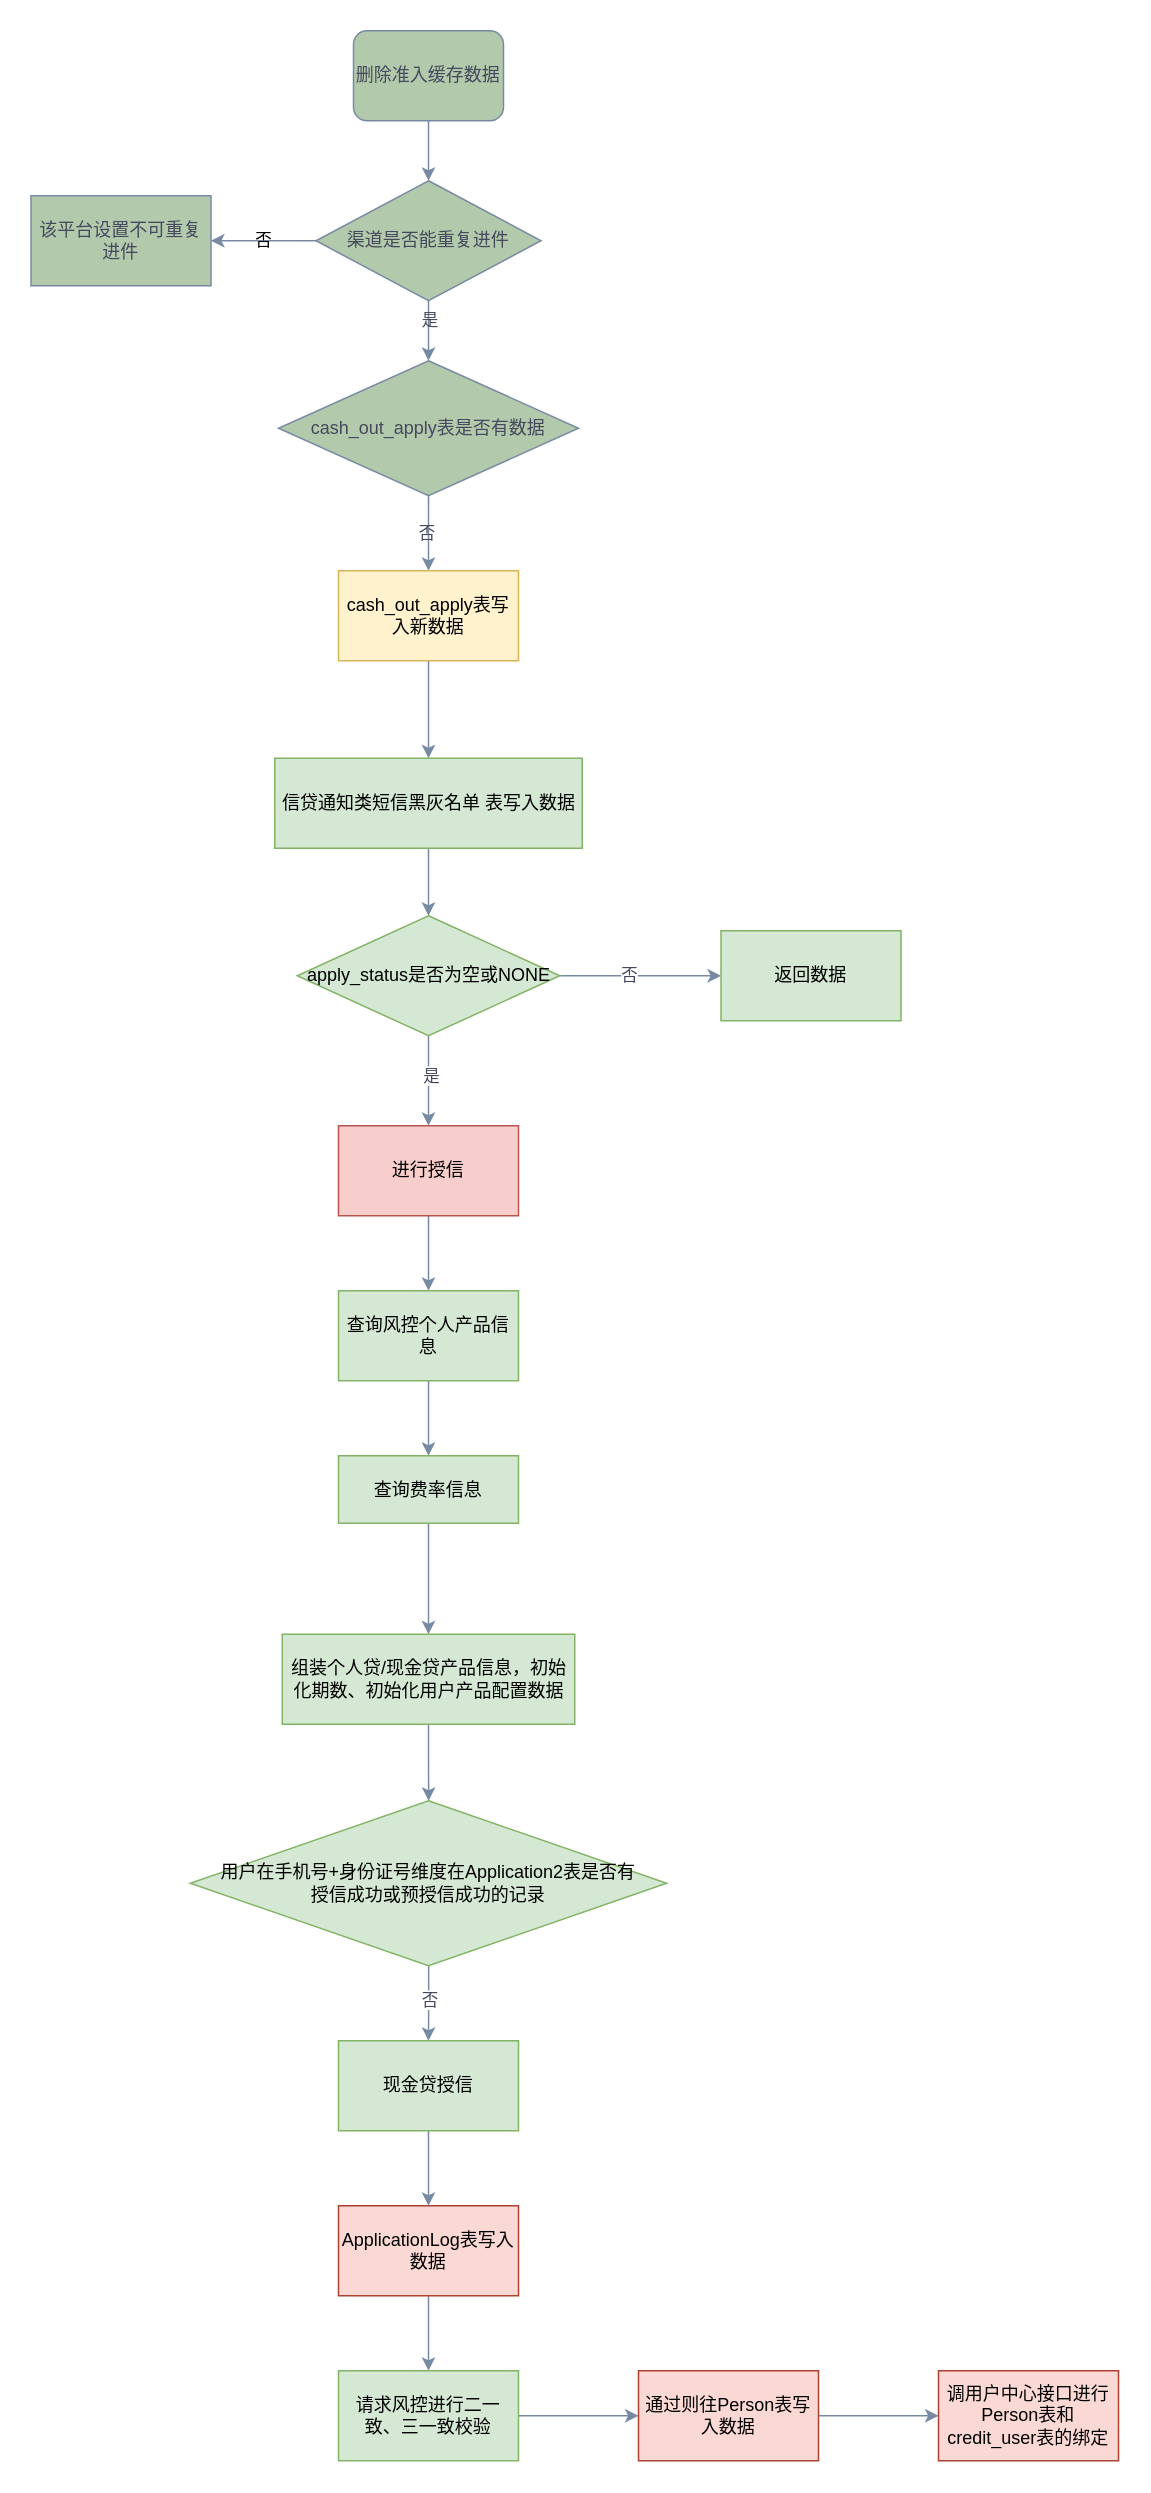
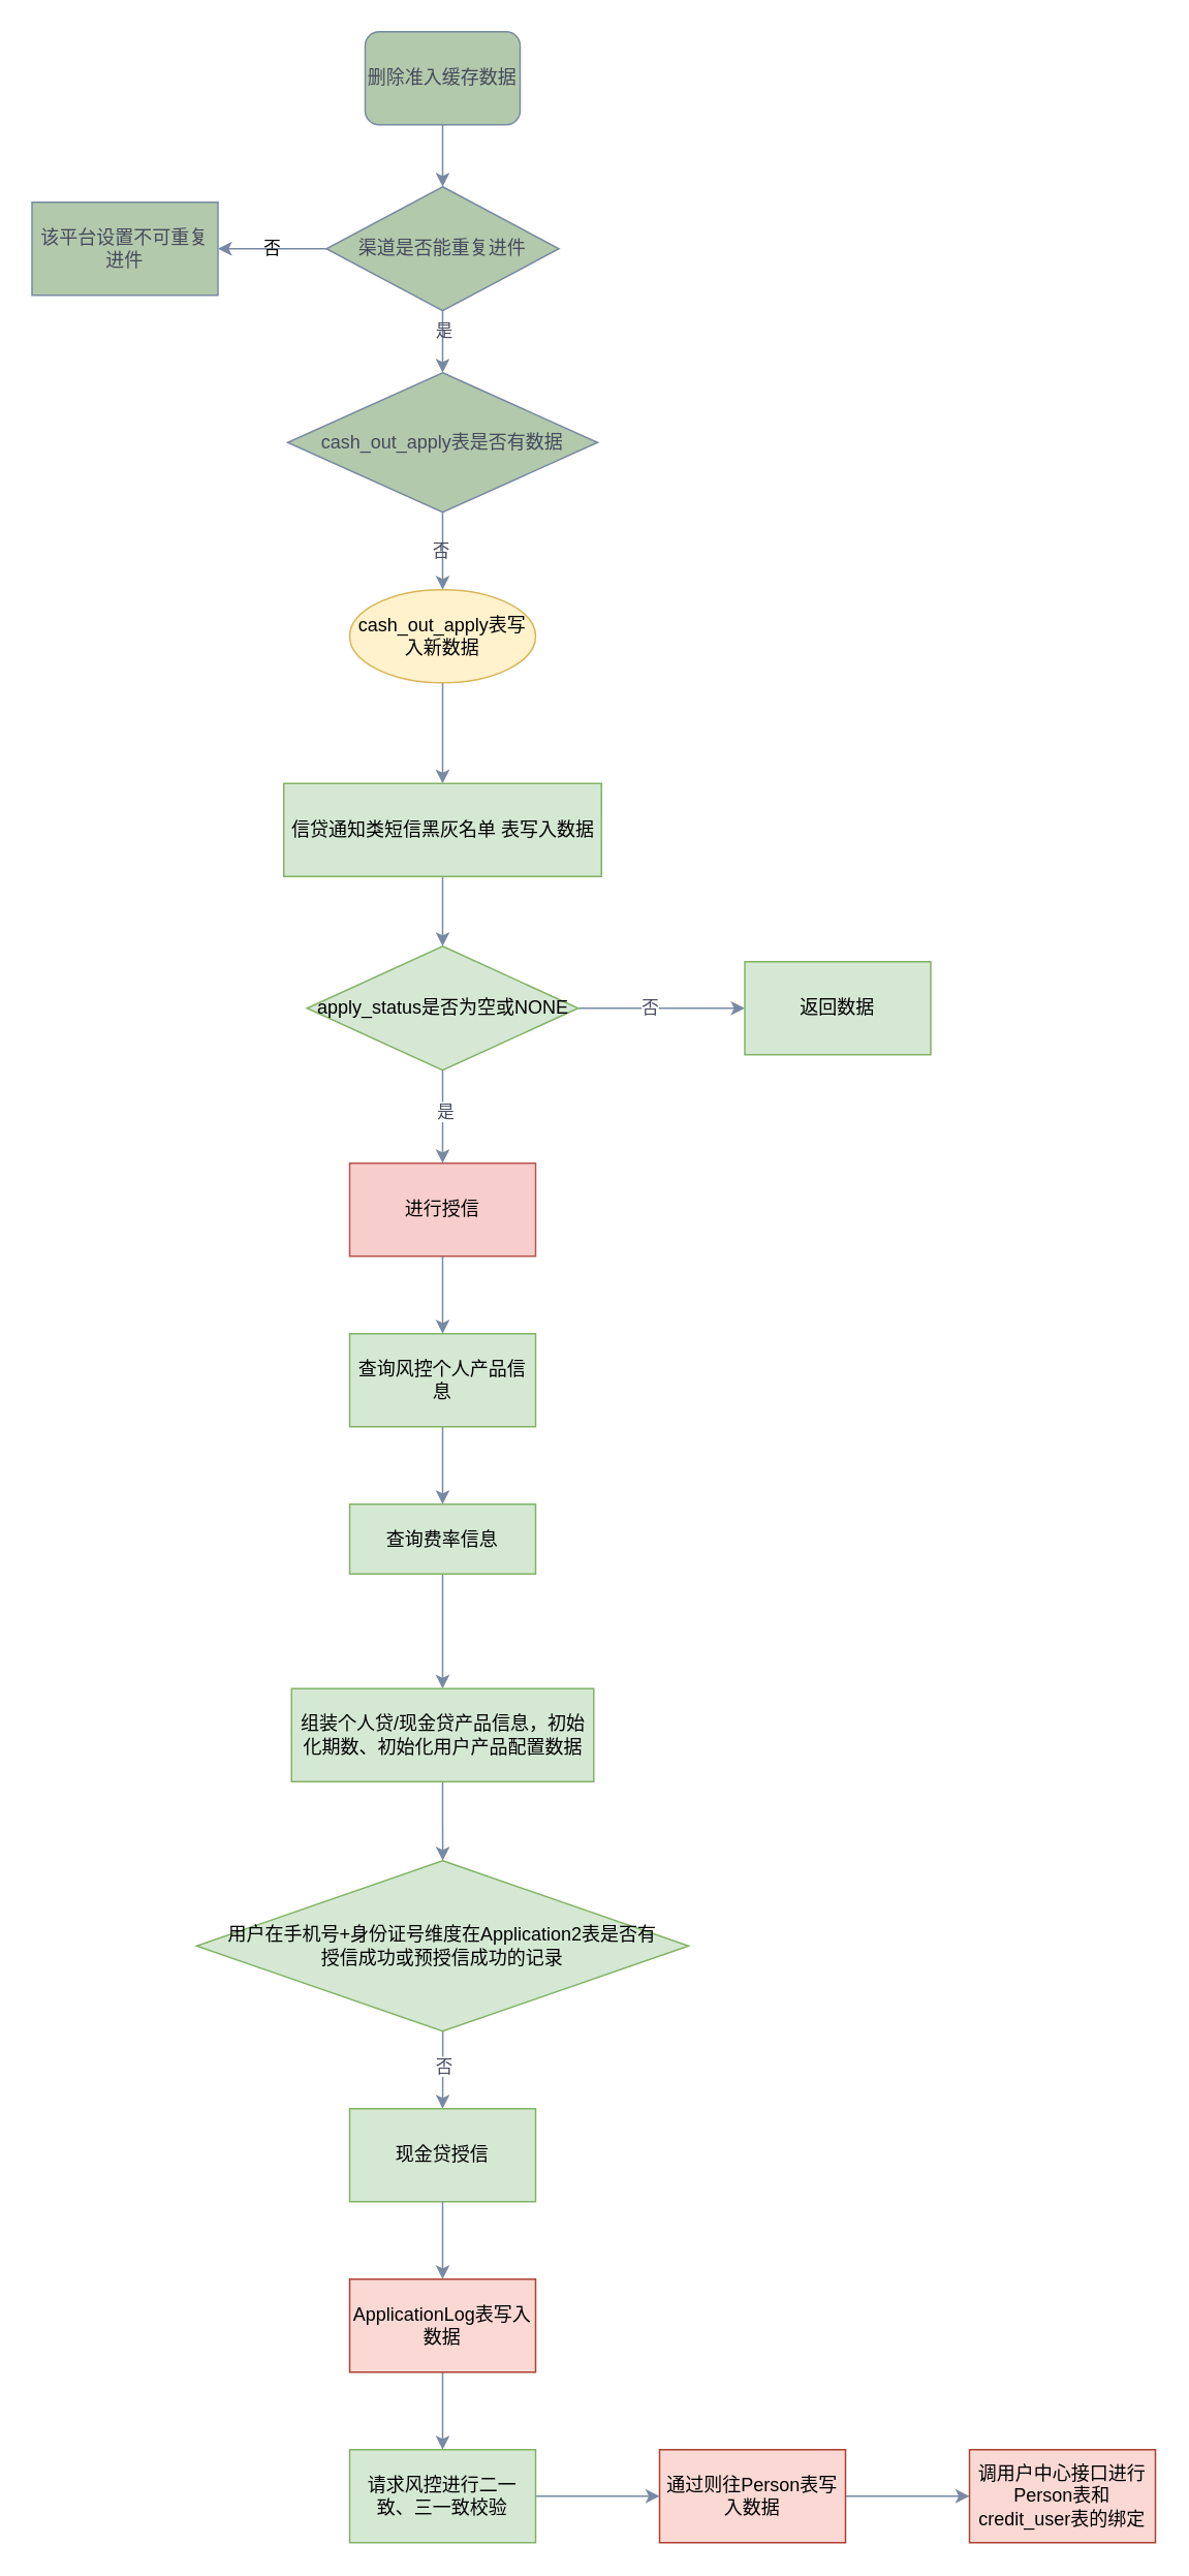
  <mxCell id="0" />
  <mxCell id="1" parent="0" />
  <mxCell id="2" style="edgeStyle=orthogonalEdgeStyle;rounded=0;orthogonalLoop=1;jettySize=auto;html=1;entryX=0.5;entryY=0;entryDx=0;entryDy=0;labelBackgroundColor=none;strokeColor=#788AA3;fontColor=default;" edge="1" parent="1" source="3" target="7"><mxGeometry relative="1" as="geometry" /></mxCell>
  <mxCell id="3" value="删除准入缓存数据" style="rounded=1;whiteSpace=wrap;html=1;labelBackgroundColor=none;fillColor=#B2C9AB;strokeColor=#788AA3;fontColor=#46495D;" vertex="1" parent="1"><mxGeometry x="235" y="20" width="100" height="60" as="geometry" /></mxCell>
  <mxCell id="4" value="否" style="edgeStyle=orthogonalEdgeStyle;rounded=0;orthogonalLoop=1;jettySize=auto;html=1;labelBackgroundColor=none;strokeColor=#788AA3;fontColor=default;" edge="1" parent="1" source="7" target="8"><mxGeometry relative="1" as="geometry" /></mxCell>
  <mxCell id="5" value="" style="edgeStyle=orthogonalEdgeStyle;rounded=0;orthogonalLoop=1;jettySize=auto;html=1;labelBackgroundColor=none;strokeColor=#788AA3;fontColor=default;" edge="1" parent="1" source="7" target="11"><mxGeometry relative="1" as="geometry" /></mxCell>
  <mxCell id="6" value="是" style="edgeLabel;html=1;align=center;verticalAlign=middle;resizable=0;points=[];labelBackgroundColor=none;fontColor=#46495D;" vertex="1" connectable="0" parent="5"><mxGeometry x="-0.425" y="3" relative="1" as="geometry"><mxPoint x="-3" as="offset" /></mxGeometry></mxCell>
  <mxCell id="7" value="渠道是否能重复进件" style="rhombus;whiteSpace=wrap;html=1;labelBackgroundColor=none;fillColor=#B2C9AB;strokeColor=#788AA3;fontColor=#46495D;" vertex="1" parent="1"><mxGeometry x="210" y="120" width="150" height="80" as="geometry" /></mxCell>
  <mxCell id="8" value="该平台设置不可重复进件" style="whiteSpace=wrap;labelBackgroundColor=none;fillColor=#B2C9AB;strokeColor=#788AA3;fontColor=#46495D;" vertex="1" parent="1"><mxGeometry x="20" y="130" width="120" height="60" as="geometry" /></mxCell>
  <mxCell id="9" value="" style="edgeStyle=orthogonalEdgeStyle;rounded=0;orthogonalLoop=1;jettySize=auto;html=1;labelBackgroundColor=none;strokeColor=#788AA3;fontColor=default;" edge="1" parent="1" source="11" target="13"><mxGeometry relative="1" as="geometry" /></mxCell>
  <mxCell id="10" value="否" style="edgeLabel;html=1;align=center;verticalAlign=middle;resizable=0;points=[];labelBackgroundColor=none;fontColor=#46495D;" vertex="1" connectable="0" parent="9"><mxGeometry x="-0.05" y="-2" relative="1" as="geometry"><mxPoint as="offset" /></mxGeometry></mxCell>
  <mxCell id="11" value="cash_out_apply表是否有数据" style="rhombus;whiteSpace=wrap;labelBackgroundColor=none;fillColor=#B2C9AB;strokeColor=#788AA3;fontColor=#46495D;" vertex="1" parent="1"><mxGeometry x="185" y="240" width="200" height="90" as="geometry" /></mxCell>
  <mxCell id="12" value="" style="edgeStyle=orthogonalEdgeStyle;rounded=0;orthogonalLoop=1;jettySize=auto;html=1;strokeColor=#788AA3;fontColor=#46495D;fillColor=#B2C9AB;" edge="1" parent="1" source="13" target="15"><mxGeometry relative="1" as="geometry" /></mxCell>
- <mxCell id="13" value="cash_out_apply表写入新数据" style="whiteSpace=wrap;html=1;labelBackgroundColor=none;fillColor=#fff2cc;strokeColor=#d6b656;" vertex="1" parent="1"><mxGeometry x="225" y="380" width="120" height="60" as="geometry" /></mxCell>
+ <mxCell id="13" value="cash_out_apply表写入新数据" style="ellipse;whiteSpace=wrap;html=1;labelBackgroundColor=none;fillColor=#fff2cc;strokeColor=#d6b656;" vertex="1" parent="1"><mxGeometry x="225" y="380" width="120" height="60" as="geometry" /></mxCell>
  <mxCell id="14" value="" style="edgeStyle=orthogonalEdgeStyle;rounded=0;orthogonalLoop=1;jettySize=auto;html=1;strokeColor=#788AA3;fontColor=#46495D;fillColor=#B2C9AB;" edge="1" parent="1" source="15" target="20"><mxGeometry relative="1" as="geometry" /></mxCell>
  <mxCell id="15" value="信贷通知类短信黑灰名单 表写入数据" style="whiteSpace=wrap;fillColor=#d5e8d4;strokeColor=#82b366;labelBackgroundColor=none;" vertex="1" parent="1"><mxGeometry x="182.5" y="505" width="205" height="60" as="geometry" /></mxCell>
  <mxCell id="16" value="" style="edgeStyle=orthogonalEdgeStyle;rounded=0;orthogonalLoop=1;jettySize=auto;html=1;strokeColor=#788AA3;fontColor=#46495D;fillColor=#B2C9AB;" edge="1" parent="1" source="20" target="21"><mxGeometry relative="1" as="geometry" /></mxCell>
  <mxCell id="17" value="否" style="edgeLabel;html=1;align=center;verticalAlign=middle;resizable=0;points=[];fontColor=#46495D;" vertex="1" connectable="0" parent="16"><mxGeometry x="-0.172" y="1" relative="1" as="geometry"><mxPoint x="1" as="offset" /></mxGeometry></mxCell>
  <mxCell id="18" value="" style="edgeStyle=orthogonalEdgeStyle;rounded=0;orthogonalLoop=1;jettySize=auto;html=1;strokeColor=#788AA3;fontColor=#46495D;fillColor=#B2C9AB;" edge="1" parent="1" source="20" target="23"><mxGeometry relative="1" as="geometry" /></mxCell>
  <mxCell id="19" value="是" style="edgeLabel;html=1;align=center;verticalAlign=middle;resizable=0;points=[];fontColor=#46495D;" vertex="1" connectable="0" parent="18"><mxGeometry x="-0.133" y="1" relative="1" as="geometry"><mxPoint as="offset" /></mxGeometry></mxCell>
  <mxCell id="20" value="apply_status是否为空或NONE" style="rhombus;whiteSpace=wrap;fillColor=#d5e8d4;strokeColor=#82b366;labelBackgroundColor=none;" vertex="1" parent="1"><mxGeometry x="197.5" y="610" width="175" height="80" as="geometry" /></mxCell>
  <mxCell id="21" value="返回数据" style="whiteSpace=wrap;html=1;fillColor=#d5e8d4;strokeColor=#82b366;labelBackgroundColor=none;" vertex="1" parent="1"><mxGeometry x="480" y="620" width="120" height="60" as="geometry" /></mxCell>
  <mxCell id="22" value="" style="edgeStyle=orthogonalEdgeStyle;rounded=0;orthogonalLoop=1;jettySize=auto;html=1;strokeColor=#788AA3;fontColor=#46495D;fillColor=#B2C9AB;" edge="1" parent="1" source="23" target="25"><mxGeometry relative="1" as="geometry" /></mxCell>
  <mxCell id="23" value="进行授信" style="whiteSpace=wrap;html=1;fillColor=#f8cecc;strokeColor=#b85450;labelBackgroundColor=none;" vertex="1" parent="1"><mxGeometry x="225" y="750" width="120" height="60" as="geometry" /></mxCell>
  <mxCell id="24" value="" style="edgeStyle=orthogonalEdgeStyle;rounded=0;orthogonalLoop=1;jettySize=auto;html=1;strokeColor=#788AA3;fontColor=#46495D;fillColor=#B2C9AB;" edge="1" parent="1" source="25" target="27"><mxGeometry relative="1" as="geometry" /></mxCell>
  <mxCell id="25" value="查询风控个人产品信息" style="whiteSpace=wrap;html=1;fillColor=#d5e8d4;strokeColor=#82b366;labelBackgroundColor=none;" vertex="1" parent="1"><mxGeometry x="225" y="860" width="120" height="60" as="geometry" /></mxCell>
  <mxCell id="26" value="" style="edgeStyle=orthogonalEdgeStyle;rounded=0;orthogonalLoop=1;jettySize=auto;html=1;strokeColor=#788AA3;fontColor=#46495D;fillColor=#B2C9AB;" edge="1" parent="1" source="27" target="29"><mxGeometry relative="1" as="geometry" /></mxCell>
  <mxCell id="27" value="查询费率信息" style="whiteSpace=wrap;html=1;fillColor=#d5e8d4;strokeColor=#82b366;labelBackgroundColor=none;" vertex="1" parent="1"><mxGeometry x="225" y="970" width="120" height="45" as="geometry" /></mxCell>
  <mxCell id="28" value="" style="edgeStyle=orthogonalEdgeStyle;rounded=0;orthogonalLoop=1;jettySize=auto;html=1;strokeColor=#788AA3;fontColor=#46495D;fillColor=#B2C9AB;" edge="1" parent="1" source="29" target="32"><mxGeometry relative="1" as="geometry" /></mxCell>
  <mxCell id="29" value="组装个人贷/现金贷产品信息，初始化期数、初始化用户产品配置数据" style="whiteSpace=wrap;html=1;fillColor=#d5e8d4;strokeColor=#82b366;labelBackgroundColor=none;" vertex="1" parent="1"><mxGeometry x="187.5" y="1089" width="195" height="60" as="geometry" /></mxCell>
  <mxCell id="30" value="" style="edgeStyle=orthogonalEdgeStyle;rounded=0;orthogonalLoop=1;jettySize=auto;html=1;strokeColor=#788AA3;fontColor=#46495D;fillColor=#B2C9AB;" edge="1" parent="1" source="32" target="34"><mxGeometry relative="1" as="geometry" /></mxCell>
  <mxCell id="31" value="否" style="edgeLabel;html=1;align=center;verticalAlign=middle;resizable=0;points=[];fontColor=#46495D;" vertex="1" connectable="0" parent="30"><mxGeometry x="-0.067" y="3" relative="1" as="geometry"><mxPoint x="-3" as="offset" /></mxGeometry></mxCell>
  <mxCell id="32" value="用户在手机号+身份证号维度在Application2表是否有&lt;br&gt;授信成功或预授信成功的记录" style="rhombus;whiteSpace=wrap;html=1;fillColor=#d5e8d4;strokeColor=#82b366;labelBackgroundColor=none;" vertex="1" parent="1"><mxGeometry x="126.25" y="1200" width="317.5" height="110" as="geometry" /></mxCell>
  <mxCell id="33" value="" style="edgeStyle=orthogonalEdgeStyle;rounded=0;orthogonalLoop=1;jettySize=auto;html=1;strokeColor=#788AA3;fontColor=#46495D;fillColor=#B2C9AB;" edge="1" parent="1" source="34" target="36"><mxGeometry relative="1" as="geometry" /></mxCell>
  <mxCell id="34" value="现金贷授信" style="whiteSpace=wrap;html=1;fillColor=#d5e8d4;strokeColor=#82b366;labelBackgroundColor=none;" vertex="1" parent="1"><mxGeometry x="225" y="1360" width="120" height="60" as="geometry" /></mxCell>
  <mxCell id="35" value="" style="edgeStyle=orthogonalEdgeStyle;rounded=0;orthogonalLoop=1;jettySize=auto;html=1;strokeColor=#788AA3;fontColor=#46495D;fillColor=#B2C9AB;" edge="1" parent="1" source="36" target="38"><mxGeometry relative="1" as="geometry" /></mxCell>
  <mxCell id="36" value="ApplicationLog表写入数据" style="whiteSpace=wrap;fillColor=#fad9d5;strokeColor=#ae4132;labelBackgroundColor=none;" vertex="1" parent="1"><mxGeometry x="225" y="1470" width="120" height="60" as="geometry" /></mxCell>
  <mxCell id="37" value="" style="edgeStyle=orthogonalEdgeStyle;rounded=0;orthogonalLoop=1;jettySize=auto;html=1;strokeColor=#788AA3;fontColor=#46495D;fillColor=#B2C9AB;" edge="1" parent="1" source="38" target="40"><mxGeometry relative="1" as="geometry" /></mxCell>
  <mxCell id="38" value="请求风控进行二一致、三一致校验" style="whiteSpace=wrap;fillColor=#d5e8d4;strokeColor=#82b366;labelBackgroundColor=none;" vertex="1" parent="1"><mxGeometry x="225" y="1580" width="120" height="60" as="geometry" /></mxCell>
  <mxCell id="39" value="" style="edgeStyle=orthogonalEdgeStyle;rounded=0;orthogonalLoop=1;jettySize=auto;html=1;strokeColor=#788AA3;fontColor=#46495D;fillColor=#B2C9AB;" edge="1" parent="1" source="40" target="41"><mxGeometry relative="1" as="geometry" /></mxCell>
  <mxCell id="40" value="通过则往Person表写入数据" style="whiteSpace=wrap;fillColor=#fad9d5;strokeColor=#ae4132;labelBackgroundColor=none;" vertex="1" parent="1"><mxGeometry x="425" y="1580" width="120" height="60" as="geometry" /></mxCell>
  <mxCell id="41" value="调用户中心接口进行Person表和credit_user表的绑定" style="whiteSpace=wrap;fillColor=#fad9d5;strokeColor=#ae4132;labelBackgroundColor=none;" vertex="1" parent="1"><mxGeometry x="625" y="1580" width="120" height="60" as="geometry" /></mxCell>
